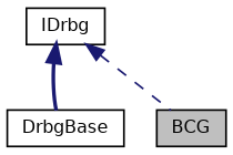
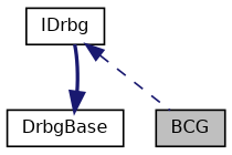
  digraph {
    node [color=black fillcolor=white fontname=Helvetica fontsize=10 shape=record style=filled]
    edge [color=midnightblue dir=back fontname=Helvetica fontsize=10 labelfontname=Helvetica labelfontsize=10]
    n1 [fillcolor=grey75 fontcolor=black height=0.2 label=BCG width=0.4]
    n2 [height=0.2 label=DrbgBase width=0.4]
    n3 [height=0.2 label=IDrbg width=0.4]
    n3 -> n1 [style=dashed]
-   n3 -> n2 [style=bold]
+   n2 -> n3 [style=bold]
  }
